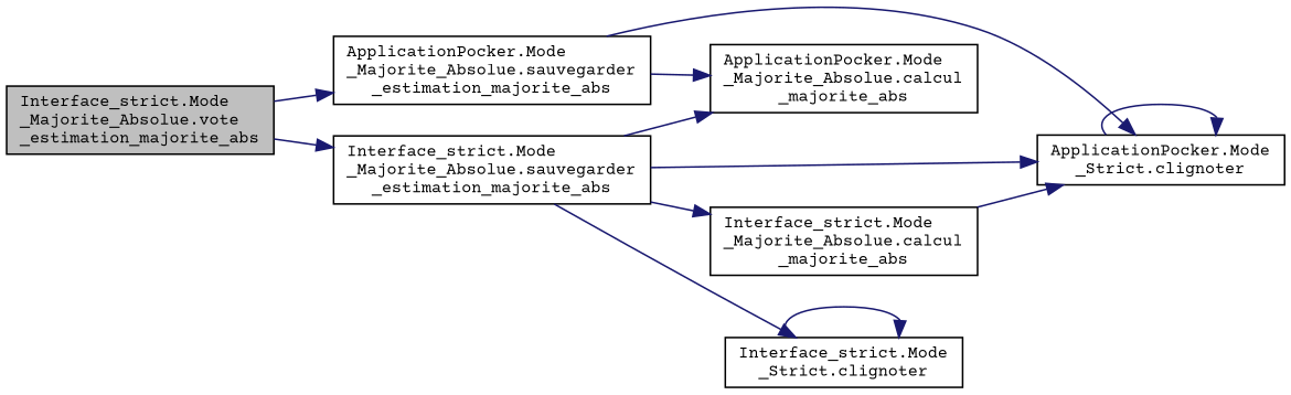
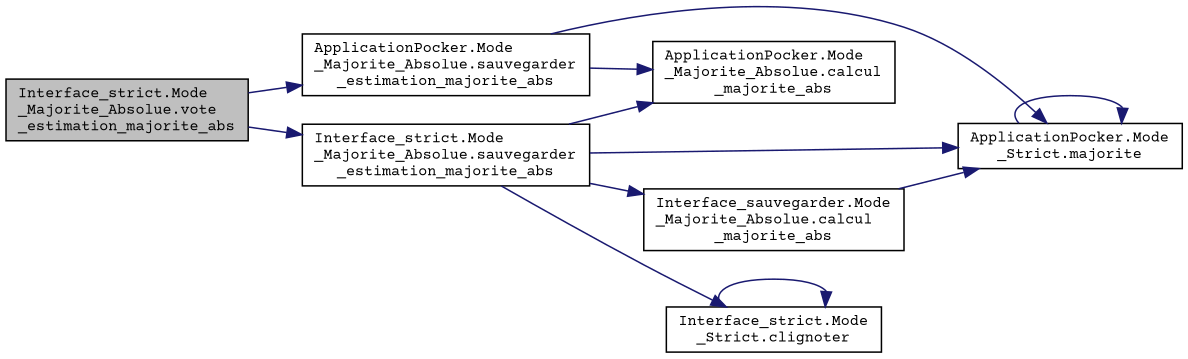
  digraph {
    fontname="Courier Prime"
    rankdir=LR
    node [color=black fillcolor=white fontname="Courier Prime" fontsize=10 shape=record style=filled]
    edge [color=midnightblue fontname="Courier Prime" fontsize=10 labelfontname=Helvetica labelfontsize=10 style=solid]
    n1 [fillcolor=grey75 fontcolor=black height=0.2 label="Interface_strict.Mode\l_Majorite_Absolue.vote\l_estimation_majorite_abs" width=0.4]
    n2 [height=0.2 label="ApplicationPocker.Mode\l_Majorite_Absolue.sauvegarder\l_estimation_majorite_abs" width=0.4]
    n3 [height=0.2 label="Interface_strict.Mode\l_Majorite_Absolue.sauvegarder\l_estimation_majorite_abs" width=0.4]
    n4 [height=0.2 label="ApplicationPocker.Mode\l_Majorite_Absolue.calcul\l_majorite_abs" width=0.4]
-   n5 [height=0.2 label="ApplicationPocker.Mode\l_Strict.clignoter" width=0.4]
-   n6 [height=0.2 label="Interface_strict.Mode\l_Majorite_Absolue.calcul\l_majorite_abs" width=0.4]
+   n5 [height=0.2 label="ApplicationPocker.Mode\l_Strict.majorite" width=0.4]
+   n6 [height=0.2 label="Interface_sauvegarder.Mode\l_Majorite_Absolue.calcul\l_majorite_abs" width=0.4]
    n7 [height=0.2 label="Interface_strict.Mode\l_Strict.clignoter" width=0.4]
    n1 -> n2
    n1 -> n3
    n2 -> n4
    n2 -> n5
    n3 -> n4
    n3 -> n5
    n3 -> n6
    n3 -> n7
    n5 -> n5
    n6 -> n5
    n7 -> n7
  }
